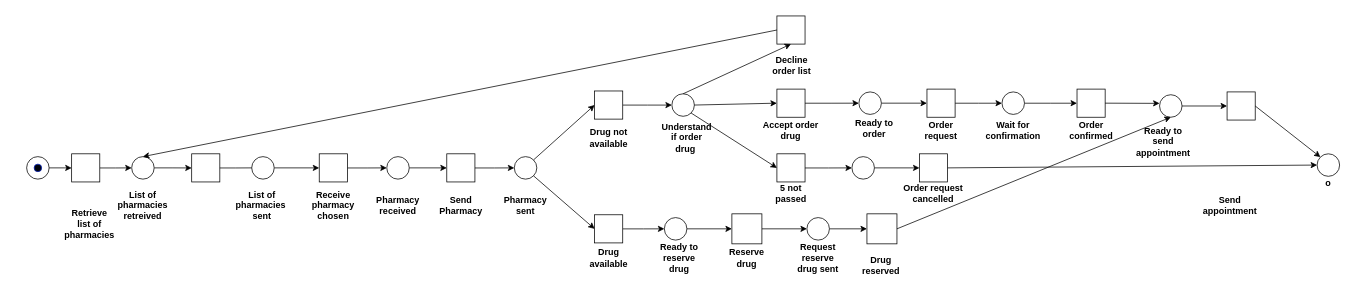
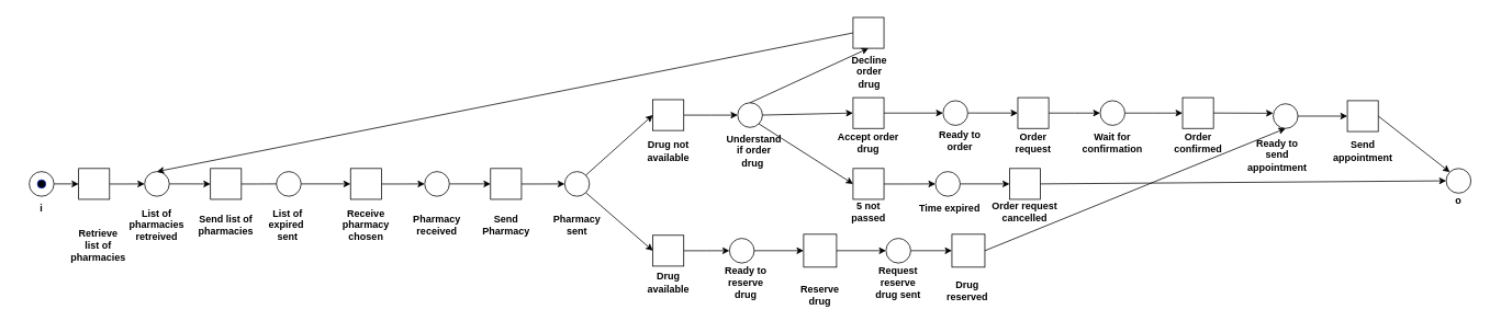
  <mxCell id="0" />
  <mxCell id="1" parent="0" />
  <mxCell id="2" style="edgeStyle=orthogonalEdgeStyle;rounded=0;orthogonalLoop=1;jettySize=auto;html=1;" parent="1" source="3" target="6" edge="1"><mxGeometry relative="1" as="geometry"><mxPoint x="115" y="223" as="targetPoint" /></mxGeometry></mxCell>
  <mxCell id="3" value="" style="ellipse;whiteSpace=wrap;html=1;aspect=fixed;" parent="1" vertex="1"><mxGeometry x="35" y="208" width="30" height="30" as="geometry" /></mxCell>
+ <mxCell id="4" value="&lt;b&gt;i&lt;/b&gt;" style="text;html=1;strokeColor=none;fillColor=none;align=center;verticalAlign=middle;whiteSpace=wrap;rounded=0;" parent="1" vertex="1"><mxGeometry x="20" y="238" width="60" height="30" as="geometry" /></mxCell>
  <mxCell id="5" style="edgeStyle=orthogonalEdgeStyle;rounded=0;orthogonalLoop=1;jettySize=auto;html=1;" parent="1" source="6" target="9" edge="1"><mxGeometry relative="1" as="geometry" /></mxCell>
  <mxCell id="6" value="" style="whiteSpace=wrap;html=1;aspect=fixed;" parent="1" vertex="1"><mxGeometry x="95" y="204.25" width="37.5" height="37.5" as="geometry" /></mxCell>
  <mxCell id="7" value="&lt;b&gt;Retrieve list of pharmacies&lt;/b&gt;" style="text;html=1;strokeColor=none;fillColor=none;align=center;verticalAlign=middle;whiteSpace=wrap;rounded=0;" parent="1" vertex="1"><mxGeometry x="88.75" y="283" width="60" height="30" as="geometry" /></mxCell>
  <mxCell id="8" style="edgeStyle=orthogonalEdgeStyle;rounded=0;orthogonalLoop=1;jettySize=auto;html=1;" parent="1" source="9" target="12" edge="1"><mxGeometry relative="1" as="geometry" /></mxCell>
  <mxCell id="9" value="" style="ellipse;whiteSpace=wrap;html=1;aspect=fixed;" parent="1" vertex="1"><mxGeometry x="175" y="208" width="30" height="30" as="geometry" /></mxCell>
  <mxCell id="10" value="&lt;b&gt;List of pharmacies retreived&lt;/b&gt;" style="text;html=1;strokeColor=none;fillColor=none;align=center;verticalAlign=middle;whiteSpace=wrap;rounded=0;" parent="1" vertex="1"><mxGeometry x="160" y="258" width="60" height="30" as="geometry" /></mxCell>
  <mxCell id="11" style="edgeStyle=orthogonalEdgeStyle;rounded=0;orthogonalLoop=1;jettySize=auto;html=1;startArrow=none;entryX=0;entryY=0.5;entryDx=0;entryDy=0;" parent="1" source="87" edge="1" target="16"><mxGeometry relative="1" as="geometry"><mxPoint x="415" y="223" as="targetPoint" /></mxGeometry></mxCell>
  <mxCell id="12" value="" style="whiteSpace=wrap;html=1;aspect=fixed;" parent="1" vertex="1"><mxGeometry x="255" y="204.25" width="37.5" height="37.5" as="geometry" /></mxCell>
- <mxCell id="14" value="&lt;b&gt;List of pharmacies&amp;nbsp;&lt;br&gt;sent&lt;/b&gt;" style="text;html=1;strokeColor=none;fillColor=none;align=center;verticalAlign=middle;whiteSpace=wrap;rounded=0;" parent="1" vertex="1"><mxGeometry x="319" y="258" width="60" height="30" as="geometry" /></mxCell>
+ <mxCell id="13" value="&lt;b&gt;Send list of pharmacies&lt;/b&gt;" style="text;html=1;strokeColor=none;fillColor=none;align=center;verticalAlign=middle;whiteSpace=wrap;rounded=0;" parent="1" vertex="1"><mxGeometry x="243.75" y="258" width="60" height="30" as="geometry" /></mxCell>
+ <mxCell id="14" value="&lt;b&gt;List of expired&amp;nbsp;&lt;br&gt;sent&lt;/b&gt;" style="text;html=1;strokeColor=none;fillColor=none;align=center;verticalAlign=middle;whiteSpace=wrap;rounded=0;" parent="1" vertex="1"><mxGeometry x="319" y="258" width="60" height="30" as="geometry" /></mxCell>
  <mxCell id="15" style="edgeStyle=orthogonalEdgeStyle;rounded=0;orthogonalLoop=1;jettySize=auto;html=1;" parent="1" source="16" target="19" edge="1"><mxGeometry relative="1" as="geometry" /></mxCell>
  <mxCell id="16" value="" style="whiteSpace=wrap;html=1;aspect=fixed;" parent="1" vertex="1"><mxGeometry x="425" y="204.25" width="37.5" height="37.5" as="geometry" /></mxCell>
  <mxCell id="17" value="&lt;b&gt;Receive pharmacy chosen&lt;/b&gt;" style="text;html=1;strokeColor=none;fillColor=none;align=center;verticalAlign=middle;whiteSpace=wrap;rounded=0;" parent="1" vertex="1"><mxGeometry x="413.75" y="258" width="60" height="30" as="geometry" /></mxCell>
  <mxCell id="18" style="edgeStyle=orthogonalEdgeStyle;rounded=0;orthogonalLoop=1;jettySize=auto;html=1;entryX=0;entryY=0.5;entryDx=0;entryDy=0;" parent="1" source="19" target="23" edge="1"><mxGeometry relative="1" as="geometry" /></mxCell>
  <mxCell id="19" value="" style="ellipse;whiteSpace=wrap;html=1;aspect=fixed;" parent="1" vertex="1"><mxGeometry x="515" y="208" width="30" height="30" as="geometry" /></mxCell>
  <mxCell id="20" value="&lt;b&gt;Pharmacy received&lt;/b&gt;" style="text;html=1;strokeColor=none;fillColor=none;align=center;verticalAlign=middle;whiteSpace=wrap;rounded=0;" parent="1" vertex="1"><mxGeometry x="500" y="258" width="60" height="30" as="geometry" /></mxCell>
  <mxCell id="21" value="&lt;span&gt;Send Pharmacy&lt;/span&gt;" style="text;html=1;strokeColor=none;fillColor=none;align=center;verticalAlign=middle;whiteSpace=wrap;rounded=0;fontStyle=1" parent="1" vertex="1"><mxGeometry x="583.75" y="258" width="60" height="30" as="geometry" /></mxCell>
  <mxCell id="22" style="edgeStyle=orthogonalEdgeStyle;rounded=0;orthogonalLoop=1;jettySize=auto;html=1;entryX=0;entryY=0.5;entryDx=0;entryDy=0;" parent="1" source="23" target="24" edge="1"><mxGeometry relative="1" as="geometry" /></mxCell>
  <mxCell id="23" value="" style="whiteSpace=wrap;html=1;aspect=fixed;" parent="1" vertex="1"><mxGeometry x="595" y="204.25" width="37.5" height="37.5" as="geometry" /></mxCell>
  <mxCell id="24" value="" style="ellipse;whiteSpace=wrap;html=1;aspect=fixed;" parent="1" vertex="1"><mxGeometry x="685" y="208" width="30" height="30" as="geometry" /></mxCell>
  <mxCell id="25" value="&lt;span&gt;Pharmacy sent&lt;/span&gt;" style="text;html=1;strokeColor=none;fillColor=none;align=center;verticalAlign=middle;whiteSpace=wrap;rounded=0;fontStyle=1" parent="1" vertex="1"><mxGeometry x="670" y="258" width="60" height="30" as="geometry" /></mxCell>
  <mxCell id="26" style="edgeStyle=orthogonalEdgeStyle;rounded=0;orthogonalLoop=1;jettySize=auto;html=1;" parent="1" source="27" target="48" edge="1"><mxGeometry relative="1" as="geometry" /></mxCell>
  <mxCell id="27" value="" style="whiteSpace=wrap;html=1;aspect=fixed;" parent="1" vertex="1"><mxGeometry x="792" y="120.5" width="37.5" height="37.5" as="geometry" /></mxCell>
  <mxCell id="28" value="" style="endArrow=classic;html=1;rounded=0;exitX=1;exitY=0;exitDx=0;exitDy=0;entryX=0;entryY=0.5;entryDx=0;entryDy=0;" parent="1" source="24" target="27" edge="1"><mxGeometry width="50" height="50" relative="1" as="geometry"><mxPoint x="890" y="198" as="sourcePoint" /><mxPoint x="940" y="148" as="targetPoint" /></mxGeometry></mxCell>
  <mxCell id="29" style="edgeStyle=orthogonalEdgeStyle;rounded=0;orthogonalLoop=1;jettySize=auto;html=1;entryX=0;entryY=0.5;entryDx=0;entryDy=0;" parent="1" source="30" target="35" edge="1"><mxGeometry relative="1" as="geometry" /></mxCell>
  <mxCell id="30" value="" style="whiteSpace=wrap;html=1;aspect=fixed;" parent="1" vertex="1"><mxGeometry x="792" y="285.5" width="37.5" height="37.5" as="geometry" /></mxCell>
  <mxCell id="31" value="" style="endArrow=classic;html=1;rounded=0;entryX=0;entryY=0.5;entryDx=0;entryDy=0;exitX=1;exitY=1;exitDx=0;exitDy=0;" parent="1" source="24" target="30" edge="1"><mxGeometry width="50" height="50" relative="1" as="geometry"><mxPoint x="865" y="278" as="sourcePoint" /><mxPoint x="915" y="228" as="targetPoint" /></mxGeometry></mxCell>
  <mxCell id="32" value="&lt;span&gt;Drug not available&lt;/span&gt;" style="text;html=1;strokeColor=none;fillColor=none;align=center;verticalAlign=middle;whiteSpace=wrap;rounded=0;fontStyle=1" parent="1" vertex="1"><mxGeometry x="780.75" y="168" width="60" height="30" as="geometry" /></mxCell>
  <mxCell id="33" value="&lt;span&gt;Drug available&lt;/span&gt;" style="text;html=1;strokeColor=none;fillColor=none;align=center;verticalAlign=middle;whiteSpace=wrap;rounded=0;fontStyle=1" parent="1" vertex="1"><mxGeometry x="780.75" y="328" width="60" height="30" as="geometry" /></mxCell>
  <mxCell id="34" style="edgeStyle=orthogonalEdgeStyle;rounded=0;orthogonalLoop=1;jettySize=auto;html=1;" parent="1" source="35" target="38" edge="1"><mxGeometry relative="1" as="geometry" /></mxCell>
  <mxCell id="35" value="" style="ellipse;whiteSpace=wrap;html=1;aspect=fixed;" parent="1" vertex="1"><mxGeometry x="885" y="289.25" width="30" height="30" as="geometry" /></mxCell>
  <mxCell id="36" value="Ready to reserve drug" style="text;html=1;strokeColor=none;fillColor=none;align=center;verticalAlign=middle;whiteSpace=wrap;rounded=0;fontStyle=1" parent="1" vertex="1"><mxGeometry x="875" y="328" width="60" height="30" as="geometry" /></mxCell>
  <mxCell id="37" style="edgeStyle=orthogonalEdgeStyle;rounded=0;orthogonalLoop=1;jettySize=auto;html=1;" parent="1" source="38" target="41" edge="1"><mxGeometry relative="1" as="geometry" /></mxCell>
  <mxCell id="38" value="" style="whiteSpace=wrap;html=1;aspect=fixed;" parent="1" vertex="1"><mxGeometry x="975" y="284.25" width="40" height="40" as="geometry" /></mxCell>
- <mxCell id="39" value="Reserve drug" style="text;html=1;strokeColor=none;fillColor=none;align=center;verticalAlign=middle;whiteSpace=wrap;rounded=0;fontStyle=1" parent="1" vertex="1"><mxGeometry x="965" y="328" width="60" height="30" as="geometry" /></mxCell>
+ <mxCell id="39" value="Reserve drug" style="text;html=1;strokeColor=none;fillColor=none;align=center;verticalAlign=middle;whiteSpace=wrap;rounded=0;fontStyle=1" parent="1" vertex="1"><mxGeometry x="965" y="343" width="60" height="30" as="geometry" /></mxCell>
  <mxCell id="40" style="edgeStyle=orthogonalEdgeStyle;rounded=0;orthogonalLoop=1;jettySize=auto;html=1;" parent="1" source="41" target="43" edge="1"><mxGeometry relative="1" as="geometry" /></mxCell>
  <mxCell id="41" value="" style="ellipse;whiteSpace=wrap;html=1;aspect=fixed;" parent="1" vertex="1"><mxGeometry x="1075" y="289.25" width="30" height="30" as="geometry" /></mxCell>
  <mxCell id="42" value="Request reserve drug sent" style="text;html=1;strokeColor=none;fillColor=none;align=center;verticalAlign=middle;whiteSpace=wrap;rounded=0;fontStyle=1" parent="1" vertex="1"><mxGeometry x="1060" y="328" width="60" height="30" as="geometry" /></mxCell>
  <mxCell id="43" value="" style="whiteSpace=wrap;html=1;aspect=fixed;" parent="1" vertex="1"><mxGeometry x="1155" y="284.25" width="40" height="40" as="geometry" /></mxCell>
  <mxCell id="44" value="Drug reserved" style="text;html=1;strokeColor=none;fillColor=none;align=center;verticalAlign=middle;whiteSpace=wrap;rounded=0;fontStyle=1" parent="1" vertex="1"><mxGeometry x="1144.26" y="338" width="60" height="30" as="geometry" /></mxCell>
  <mxCell id="45" style="edgeStyle=orthogonalEdgeStyle;rounded=0;orthogonalLoop=1;jettySize=auto;html=1;entryX=0;entryY=0.5;entryDx=0;entryDy=0;" parent="1" source="46" target="70" edge="1"><mxGeometry relative="1" as="geometry" /></mxCell>
  <mxCell id="46" value="" style="ellipse;whiteSpace=wrap;html=1;aspect=fixed;" parent="1" vertex="1"><mxGeometry x="1545" y="125.5" width="30" height="30" as="geometry" /></mxCell>
  <mxCell id="47" value="Ready to send appointment" style="text;html=1;strokeColor=none;fillColor=none;align=center;verticalAlign=middle;whiteSpace=wrap;rounded=0;fontStyle=1" parent="1" vertex="1"><mxGeometry x="1520" y="173" width="60" height="30" as="geometry" /></mxCell>
  <mxCell id="48" value="" style="ellipse;whiteSpace=wrap;html=1;aspect=fixed;" parent="1" vertex="1"><mxGeometry x="895" y="124.25" width="30" height="30" as="geometry" /></mxCell>
  <mxCell id="49" value="&lt;span&gt;Understand if order drug&amp;nbsp;&lt;/span&gt;" style="text;html=1;strokeColor=none;fillColor=none;align=center;verticalAlign=middle;whiteSpace=wrap;rounded=0;fontStyle=1" parent="1" vertex="1"><mxGeometry x="885" y="168" width="60" height="30" as="geometry" /></mxCell>
  <mxCell id="50" value="" style="whiteSpace=wrap;html=1;aspect=fixed;" parent="1" vertex="1"><mxGeometry x="1035" y="20.5" width="37.5" height="37.5" as="geometry" /></mxCell>
  <mxCell id="51" value="" style="endArrow=classic;html=1;rounded=0;entryX=0.5;entryY=1;entryDx=0;entryDy=0;exitX=0.5;exitY=0;exitDx=0;exitDy=0;" parent="1" source="48" target="50" edge="1"><mxGeometry width="50" height="50" relative="1" as="geometry"><mxPoint x="1025" y="278" as="sourcePoint" /><mxPoint x="1075" y="228" as="targetPoint" /></mxGeometry></mxCell>
- <mxCell id="52" value="&lt;span&gt;Decline order list&lt;/span&gt;" style="text;html=1;strokeColor=none;fillColor=none;align=center;verticalAlign=middle;whiteSpace=wrap;rounded=0;fontStyle=1" parent="1" vertex="1"><mxGeometry x="1025" y="71.75" width="60" height="30" as="geometry" /></mxCell>
+ <mxCell id="52" value="&lt;span&gt;Decline order drug&lt;/span&gt;" style="text;html=1;strokeColor=none;fillColor=none;align=center;verticalAlign=middle;whiteSpace=wrap;rounded=0;fontStyle=1" parent="1" vertex="1"><mxGeometry x="1025" y="71.75" width="60" height="30" as="geometry" /></mxCell>
  <mxCell id="53" style="edgeStyle=orthogonalEdgeStyle;rounded=0;orthogonalLoop=1;jettySize=auto;html=1;entryX=0;entryY=0.5;entryDx=0;entryDy=0;" parent="1" source="54" target="58" edge="1"><mxGeometry relative="1" as="geometry" /></mxCell>
  <mxCell id="54" value="" style="whiteSpace=wrap;html=1;aspect=fixed;" parent="1" vertex="1"><mxGeometry x="1035" y="118" width="37.5" height="37.5" as="geometry" /></mxCell>
  <mxCell id="55" value="" style="endArrow=classic;html=1;rounded=0;entryX=0;entryY=0.5;entryDx=0;entryDy=0;exitX=1;exitY=0.5;exitDx=0;exitDy=0;" parent="1" source="48" target="54" edge="1"><mxGeometry width="50" height="50" relative="1" as="geometry"><mxPoint x="1125" y="258" as="sourcePoint" /><mxPoint x="1175" y="208" as="targetPoint" /></mxGeometry></mxCell>
  <mxCell id="56" value="&lt;span&gt;Accept order drug&lt;/span&gt;" style="text;html=1;strokeColor=none;fillColor=none;align=center;verticalAlign=middle;whiteSpace=wrap;rounded=0;fontStyle=1" parent="1" vertex="1"><mxGeometry x="1008.12" y="158" width="91.25" height="30" as="geometry" /></mxCell>
  <mxCell id="57" style="edgeStyle=orthogonalEdgeStyle;rounded=0;orthogonalLoop=1;jettySize=auto;html=1;entryX=0;entryY=0.5;entryDx=0;entryDy=0;" parent="1" source="58" target="61" edge="1"><mxGeometry relative="1" as="geometry" /></mxCell>
  <mxCell id="58" value="" style="ellipse;whiteSpace=wrap;html=1;aspect=fixed;" parent="1" vertex="1"><mxGeometry x="1144.26" y="121.75" width="30" height="30" as="geometry" /></mxCell>
  <mxCell id="59" value="&lt;span&gt;Ready to order&lt;/span&gt;" style="text;html=1;strokeColor=none;fillColor=none;align=center;verticalAlign=middle;whiteSpace=wrap;rounded=0;fontStyle=1" parent="1" vertex="1"><mxGeometry x="1135" y="155.5" width="60" height="30" as="geometry" /></mxCell>
  <mxCell id="60" style="edgeStyle=orthogonalEdgeStyle;rounded=0;orthogonalLoop=1;jettySize=auto;html=1;" parent="1" source="61" target="64" edge="1"><mxGeometry relative="1" as="geometry" /></mxCell>
  <mxCell id="61" value="" style="whiteSpace=wrap;html=1;aspect=fixed;" parent="1" vertex="1"><mxGeometry x="1235" y="118" width="37.5" height="37.5" as="geometry" /></mxCell>
  <mxCell id="62" value="&lt;span&gt;Order request&lt;/span&gt;" style="text;html=1;strokeColor=none;fillColor=none;align=center;verticalAlign=middle;whiteSpace=wrap;rounded=0;fontStyle=1" parent="1" vertex="1"><mxGeometry x="1223.75" y="158" width="60" height="30" as="geometry" /></mxCell>
  <mxCell id="63" style="edgeStyle=orthogonalEdgeStyle;rounded=0;orthogonalLoop=1;jettySize=auto;html=1;" parent="1" source="64" target="66" edge="1"><mxGeometry relative="1" as="geometry" /></mxCell>
  <mxCell id="64" value="" style="ellipse;whiteSpace=wrap;html=1;aspect=fixed;" parent="1" vertex="1"><mxGeometry x="1335" y="121.75" width="30" height="30" as="geometry" /></mxCell>
  <mxCell id="65" value="&lt;span&gt;Wait for confirmation&lt;/span&gt;" style="text;html=1;strokeColor=none;fillColor=none;align=center;verticalAlign=middle;whiteSpace=wrap;rounded=0;fontStyle=1" parent="1" vertex="1"><mxGeometry x="1320" y="168" width="60" height="10" as="geometry" /></mxCell>
  <mxCell id="66" value="" style="whiteSpace=wrap;html=1;aspect=fixed;" parent="1" vertex="1"><mxGeometry x="1435" y="118" width="37.5" height="37.5" as="geometry" /></mxCell>
  <mxCell id="67" value="&lt;span&gt;Order confirmed&lt;/span&gt;" style="text;html=1;strokeColor=none;fillColor=none;align=center;verticalAlign=middle;whiteSpace=wrap;rounded=0;fontStyle=1" parent="1" vertex="1"><mxGeometry x="1423.75" y="168" width="60" height="10" as="geometry" /></mxCell>
  <mxCell id="68" value="" style="endArrow=classic;html=1;rounded=0;exitX=1;exitY=0.5;exitDx=0;exitDy=0;entryX=0.5;entryY=1;entryDx=0;entryDy=0;" parent="1" source="43" target="46" edge="1"><mxGeometry width="50" height="50" relative="1" as="geometry"><mxPoint x="1545" y="258" as="sourcePoint" /><mxPoint x="1595" y="208" as="targetPoint" /></mxGeometry></mxCell>
  <mxCell id="69" value="" style="endArrow=classic;html=1;rounded=0;exitX=1;exitY=0.5;exitDx=0;exitDy=0;" parent="1" source="66" edge="1"><mxGeometry width="50" height="50" relative="1" as="geometry"><mxPoint x="1545" y="258" as="sourcePoint" /><mxPoint x="1545" y="137" as="targetPoint" /></mxGeometry></mxCell>
  <mxCell id="70" value="" style="whiteSpace=wrap;html=1;aspect=fixed;" parent="1" vertex="1"><mxGeometry x="1635" y="121.75" width="37.5" height="37.5" as="geometry" /></mxCell>
- <mxCell id="71" value="Send appointment" style="text;html=1;strokeColor=none;fillColor=none;align=center;verticalAlign=middle;whiteSpace=wrap;rounded=0;fontStyle=1" parent="1" vertex="1"><mxGeometry x="1608.75" y="258" width="60" height="30" as="geometry" /></mxCell>
+ <mxCell id="71" value="Send appointment" style="text;html=1;strokeColor=none;fillColor=none;align=center;verticalAlign=middle;whiteSpace=wrap;rounded=0;fontStyle=1" parent="1" vertex="1"><mxGeometry x="1623.75" y="168" width="60" height="30" as="geometry" /></mxCell>
  <mxCell id="72" value="" style="ellipse;whiteSpace=wrap;html=1;aspect=fixed;" parent="1" vertex="1"><mxGeometry x="1755" y="204.25" width="30" height="30" as="geometry" /></mxCell>
  <mxCell id="73" value="o" style="text;html=1;strokeColor=none;fillColor=none;align=center;verticalAlign=middle;whiteSpace=wrap;rounded=0;fontStyle=1" parent="1" vertex="1"><mxGeometry x="1740" y="228" width="60" height="30" as="geometry" /></mxCell>
  <mxCell id="74" style="edgeStyle=orthogonalEdgeStyle;rounded=0;orthogonalLoop=1;jettySize=auto;html=1;entryX=0;entryY=0.5;entryDx=0;entryDy=0;" parent="1" source="75" target="79" edge="1"><mxGeometry relative="1" as="geometry" /></mxCell>
  <mxCell id="75" value="" style="whiteSpace=wrap;html=1;aspect=fixed;" parent="1" vertex="1"><mxGeometry x="1035" y="204.25" width="37.5" height="37.5" as="geometry" /></mxCell>
  <mxCell id="76" value="&lt;span&gt;5 not passed&lt;/span&gt;" style="text;html=1;strokeColor=none;fillColor=none;align=center;verticalAlign=middle;whiteSpace=wrap;rounded=0;fontStyle=1" parent="1" vertex="1"><mxGeometry x="1023.75" y="241.75" width="60" height="30" as="geometry" /></mxCell>
  <mxCell id="77" value="" style="endArrow=classic;html=1;rounded=0;exitX=1;exitY=1;exitDx=0;exitDy=0;entryX=0;entryY=0.5;entryDx=0;entryDy=0;" parent="1" source="48" target="75" edge="1"><mxGeometry width="50" height="50" relative="1" as="geometry"><mxPoint x="1125" y="238" as="sourcePoint" /><mxPoint x="1195" y="228" as="targetPoint" /></mxGeometry></mxCell>
  <mxCell id="78" style="edgeStyle=orthogonalEdgeStyle;rounded=0;orthogonalLoop=1;jettySize=auto;html=1;entryX=0;entryY=0.5;entryDx=0;entryDy=0;" parent="1" source="79" target="81" edge="1"><mxGeometry relative="1" as="geometry" /></mxCell>
  <mxCell id="79" value="" style="ellipse;whiteSpace=wrap;html=1;aspect=fixed;" parent="1" vertex="1"><mxGeometry x="1135" y="208" width="30" height="30" as="geometry" /></mxCell>
+ <mxCell id="80" value="&lt;span&gt;Time expired&lt;/span&gt;" style="text;html=1;strokeColor=none;fillColor=none;align=center;verticalAlign=middle;whiteSpace=wrap;rounded=0;fontStyle=1" parent="1" vertex="1"><mxGeometry x="1110" y="238" width="85" height="30" as="geometry" /></mxCell>
  <mxCell id="81" value="" style="whiteSpace=wrap;html=1;aspect=fixed;" parent="1" vertex="1"><mxGeometry x="1225" y="204.25" width="37.5" height="37.5" as="geometry" /></mxCell>
  <mxCell id="82" value="&lt;span&gt;Order request cancelled&lt;/span&gt;" style="text;html=1;strokeColor=none;fillColor=none;align=center;verticalAlign=middle;whiteSpace=wrap;rounded=0;fontStyle=1" parent="1" vertex="1"><mxGeometry x="1201.25" y="241.75" width="85" height="30" as="geometry" /></mxCell>
  <mxCell id="83" value="" style="endArrow=classic;html=1;rounded=0;exitX=1;exitY=0.5;exitDx=0;exitDy=0;entryX=0;entryY=0.5;entryDx=0;entryDy=0;" parent="1" source="81" target="72" edge="1"><mxGeometry width="50" height="50" relative="1" as="geometry"><mxPoint x="1735" y="278" as="sourcePoint" /><mxPoint x="1785" y="228" as="targetPoint" /></mxGeometry></mxCell>
  <mxCell id="84" value="" style="endArrow=classic;html=1;rounded=0;entryX=0;entryY=0;entryDx=0;entryDy=0;exitX=1;exitY=0.5;exitDx=0;exitDy=0;" parent="1" source="70" target="72" edge="1"><mxGeometry width="50" height="50" relative="1" as="geometry"><mxPoint x="1735" y="278" as="sourcePoint" /><mxPoint x="1785" y="228" as="targetPoint" /></mxGeometry></mxCell>
  <mxCell id="85" value="" style="endArrow=classic;html=1;rounded=0;exitX=0;exitY=0.5;exitDx=0;exitDy=0;entryX=0.5;entryY=0;entryDx=0;entryDy=0;" parent="1" source="50" target="9" edge="1"><mxGeometry width="50" height="50" relative="1" as="geometry"><mxPoint x="705" y="168" as="sourcePoint" /><mxPoint x="755" y="118" as="targetPoint" /></mxGeometry></mxCell>
  <mxCell id="86" value="" style="ellipse;whiteSpace=wrap;html=1;aspect=fixed;shadow=0;sketch=0;fillColor=#00030A;strokeColor=#001DBC;fontColor=#ffffff;" parent="1" vertex="1"><mxGeometry x="45" y="218" width="10" height="10" as="geometry" /></mxCell>
  <mxCell id="87" value="" style="ellipse;whiteSpace=wrap;html=1;aspect=fixed;" parent="1" vertex="1"><mxGeometry x="335" y="208" width="30" height="30" as="geometry" /></mxCell>
  <mxCell id="88" value="" style="edgeStyle=orthogonalEdgeStyle;rounded=0;orthogonalLoop=1;jettySize=auto;html=1;endArrow=none;" edge="1" parent="1" source="12" target="87"><mxGeometry relative="1" as="geometry"><mxPoint x="415" y="223" as="targetPoint" /><mxPoint x="292.5" y="223.1" as="sourcePoint" /></mxGeometry></mxCell>
